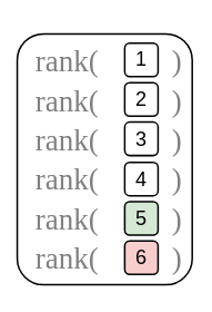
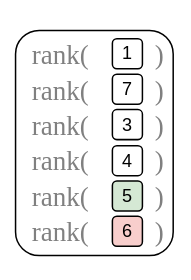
  <mxCell id="0" />
  <mxCell id="1" parent="0" />
  <mxCell id="2" value="" style="group" vertex="1" connectable="0" parent="1"><mxGeometry x="20" y="20" width="212" height="331" as="geometry" /></mxCell>
  <mxCell id="3" value="" style="rounded=1;whiteSpace=wrap;html=1;strokeWidth=2;perimeterSpacing=0;" vertex="1" parent="2"><mxGeometry y="20" width="210" height="300" as="geometry" /></mxCell>
  <mxCell id="4" value="" style="group" vertex="1" connectable="0" parent="2"><mxGeometry x="120" width="58" height="331" as="geometry" /></mxCell>
  <mxCell id="5" value="&lt;font style=&quot;font-size: 24px&quot;&gt;1&lt;/font&gt;" style="rounded=1;whiteSpace=wrap;html=1;strokeWidth=2;" vertex="1" parent="4"><mxGeometry x="9" y="31" width="40" height="40" as="geometry" /></mxCell>
- <mxCell id="6" value="2" style="rounded=1;whiteSpace=wrap;html=1;fontSize=24;strokeWidth=2;" vertex="1" parent="4"><mxGeometry x="9" y="78.5" width="40" height="40" as="geometry" /></mxCell>
+ <mxCell id="6" value="7" style="rounded=1;whiteSpace=wrap;html=1;fontSize=24;strokeWidth=2;" vertex="1" parent="4"><mxGeometry x="9" y="78.5" width="40" height="40" as="geometry" /></mxCell>
  <mxCell id="7" value="3" style="rounded=1;whiteSpace=wrap;html=1;fontSize=24;strokeWidth=2;" vertex="1" parent="4"><mxGeometry x="9" y="125.5" width="40" height="40" as="geometry" /></mxCell>
  <mxCell id="8" value="" style="group" vertex="1" connectable="0" parent="4"><mxGeometry x="9" y="190" width="49" height="141" as="geometry" /></mxCell>
  <mxCell id="9" value="4" style="rounded=1;whiteSpace=wrap;html=1;fontSize=24;strokeWidth=2;" vertex="1" parent="8"><mxGeometry y="-16.5" width="40" height="40" as="geometry" /></mxCell>
  <mxCell id="10" value="5" style="rounded=1;whiteSpace=wrap;html=1;fontSize=24;strokeWidth=2;fillColor=#d5e8d4;" vertex="1" parent="8"><mxGeometry y="30.5" width="40" height="40" as="geometry" /></mxCell>
  <mxCell id="11" value="6" style="rounded=1;whiteSpace=wrap;html=1;fontSize=24;strokeWidth=2;fillColor=#f8cecc;" vertex="1" parent="8"><mxGeometry y="77.5" width="40" height="40" as="geometry" /></mxCell>
  <mxCell id="12" value="" style="group" vertex="1" connectable="0" parent="2"><mxGeometry x="40" y="20" width="172" height="20" as="geometry" /></mxCell>
  <mxCell id="13" value="" style="group" vertex="1" connectable="0" parent="12"><mxGeometry width="172" height="20" as="geometry" /></mxCell>
  <mxCell id="14" value="&lt;font style=&quot;font-size: 36px&quot;&gt;rank(&lt;/font&gt;" style="text;html=1;strokeColor=none;fillColor=none;align=center;verticalAlign=middle;whiteSpace=wrap;rounded=0;fontFamily=Lucida Console;fontColor=#808080;" vertex="1" parent="13"><mxGeometry y="22.5" width="40" height="20" as="geometry" /></mxCell>
  <mxCell id="15" value="&lt;font style=&quot;font-size: 36px&quot;&gt;rank(&lt;/font&gt;" style="text;html=1;strokeColor=none;fillColor=none;align=center;verticalAlign=middle;whiteSpace=wrap;rounded=0;fontFamily=Lucida Console;fontColor=#808080;" vertex="1" parent="2"><mxGeometry x="40" y="184.5" width="40" height="20" as="geometry" /></mxCell>
  <mxCell id="16" value="&lt;font style=&quot;font-size: 36px&quot;&gt;)&lt;/font&gt;" style="text;html=1;strokeColor=none;fillColor=none;align=center;verticalAlign=middle;whiteSpace=wrap;rounded=0;fontFamily=Lucida Console;fontColor=#808080;" vertex="1" parent="2"><mxGeometry x="172" y="184.5" width="40" height="20" as="geometry" /></mxCell>
  <mxCell id="17" value="" style="group" vertex="1" connectable="0" parent="2"><mxGeometry x="40" y="68.5" width="172" height="20" as="geometry" /></mxCell>
  <mxCell id="18" value="&lt;font style=&quot;font-size: 36px&quot;&gt;rank(&lt;/font&gt;" style="text;html=1;strokeColor=none;fillColor=none;align=center;verticalAlign=middle;whiteSpace=wrap;rounded=0;fontFamily=Lucida Console;fontColor=#808080;" vertex="1" parent="17"><mxGeometry y="22" width="40" height="20" as="geometry" /></mxCell>
  <mxCell id="19" value="" style="group" vertex="1" connectable="0" parent="2"><mxGeometry x="40" y="118.5" width="172" height="20" as="geometry" /></mxCell>
  <mxCell id="20" value="&lt;font style=&quot;font-size: 36px&quot;&gt;rank(&lt;/font&gt;" style="text;html=1;strokeColor=none;fillColor=none;align=center;verticalAlign=middle;whiteSpace=wrap;rounded=0;fontFamily=Lucida Console;fontColor=#808080;" vertex="1" parent="19"><mxGeometry y="19" width="40" height="20" as="geometry" /></mxCell>
  <mxCell id="21" value="" style="group" vertex="1" connectable="0" parent="2"><mxGeometry x="40" y="228.5" width="172" height="20" as="geometry" /></mxCell>
  <mxCell id="22" value="&lt;font style=&quot;font-size: 36px&quot;&gt;rank(&lt;/font&gt;" style="text;html=1;strokeColor=none;fillColor=none;align=center;verticalAlign=middle;whiteSpace=wrap;rounded=0;fontFamily=Lucida Console;fontColor=#808080;" vertex="1" parent="21"><mxGeometry y="4" width="40" height="20" as="geometry" /></mxCell>
  <mxCell id="23" value="&lt;font style=&quot;font-size: 36px&quot;&gt;)&lt;/font&gt;" style="text;html=1;strokeColor=none;fillColor=none;align=center;verticalAlign=middle;whiteSpace=wrap;rounded=0;fontFamily=Lucida Console;fontColor=#808080;" vertex="1" parent="21"><mxGeometry x="132" y="4" width="40" height="20" as="geometry" /></mxCell>
  <mxCell id="24" value="" style="group" vertex="1" connectable="0" parent="2"><mxGeometry x="40" y="278.5" width="172" height="20" as="geometry" /></mxCell>
  <mxCell id="25" value="&lt;font style=&quot;font-size: 36px&quot;&gt;rank(&lt;/font&gt;" style="text;html=1;strokeColor=none;fillColor=none;align=center;verticalAlign=middle;whiteSpace=wrap;rounded=0;fontFamily=Lucida Console;fontColor=#808080;" vertex="1" parent="24"><mxGeometry width="40" height="20" as="geometry" /></mxCell>
  <mxCell id="26" value="&lt;font style=&quot;font-size: 36px&quot;&gt;)&lt;/font&gt;" style="text;html=1;strokeColor=none;fillColor=none;align=center;verticalAlign=middle;whiteSpace=wrap;rounded=0;fontFamily=Lucida Console;fontColor=#808080;" vertex="1" parent="24"><mxGeometry x="132" width="40" height="20" as="geometry" /></mxCell>
  <mxCell id="27" value="&lt;font style=&quot;font-size: 36px&quot;&gt;)&lt;/font&gt;" style="text;html=1;strokeColor=none;fillColor=none;align=center;verticalAlign=middle;whiteSpace=wrap;rounded=0;fontFamily=Lucida Console;fontColor=#808080;" vertex="1" parent="2"><mxGeometry x="172" y="42.5" width="40" height="20" as="geometry" /></mxCell>
  <mxCell id="28" value="&lt;font style=&quot;font-size: 36px&quot;&gt;)&lt;/font&gt;" style="text;html=1;strokeColor=none;fillColor=none;align=center;verticalAlign=middle;whiteSpace=wrap;rounded=0;fontFamily=Lucida Console;fontColor=#808080;" vertex="1" parent="2"><mxGeometry x="172" y="90.5" width="40" height="20" as="geometry" /></mxCell>
  <mxCell id="29" value="&lt;font style=&quot;font-size: 36px&quot;&gt;)&lt;/font&gt;" style="text;html=1;strokeColor=none;fillColor=none;align=center;verticalAlign=middle;whiteSpace=wrap;rounded=0;fontFamily=Lucida Console;fontColor=#808080;" vertex="1" parent="2"><mxGeometry x="172" y="137.5" width="40" height="20" as="geometry" /></mxCell>
